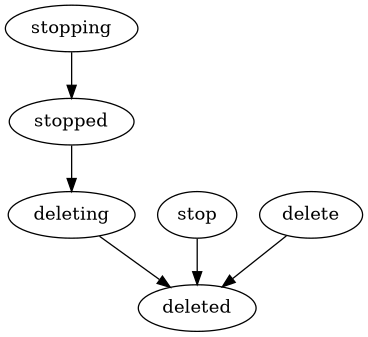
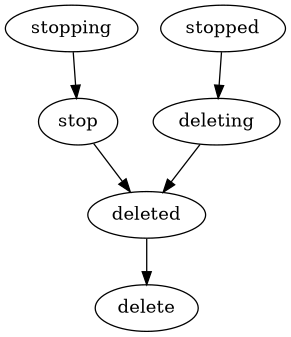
  digraph {
    stopping
    stop
    deleted
    stopped
    deleting
    delete
-   stopping -> stopped
+   stopping -> stop
    stop -> deleted
    stopped -> deleting
    deleting -> deleted
-   delete -> deleted
+   deleted -> delete
  }
